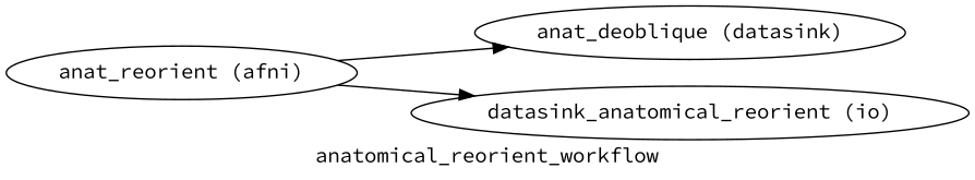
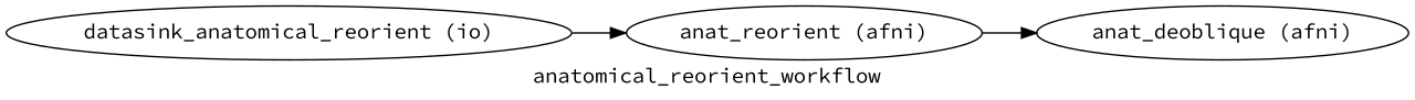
  digraph {
    fontname="Source Code Pro"
    label=anatomical_reorient_workflow
    rankdir=LR
    node [fontname="Source Code Pro"]
    edge [fontname="Source Code Pro"]
-   n1 [label="anat_deoblique (datasink)"]
+   n1 [label="anat_deoblique (afni)"]
    n2 [label="anat_reorient (afni)"]
    n3 [label="datasink_anatomical_reorient (io)"]
    n2 -> n1
-   n2 -> n3
+   n3 -> n2
  }
